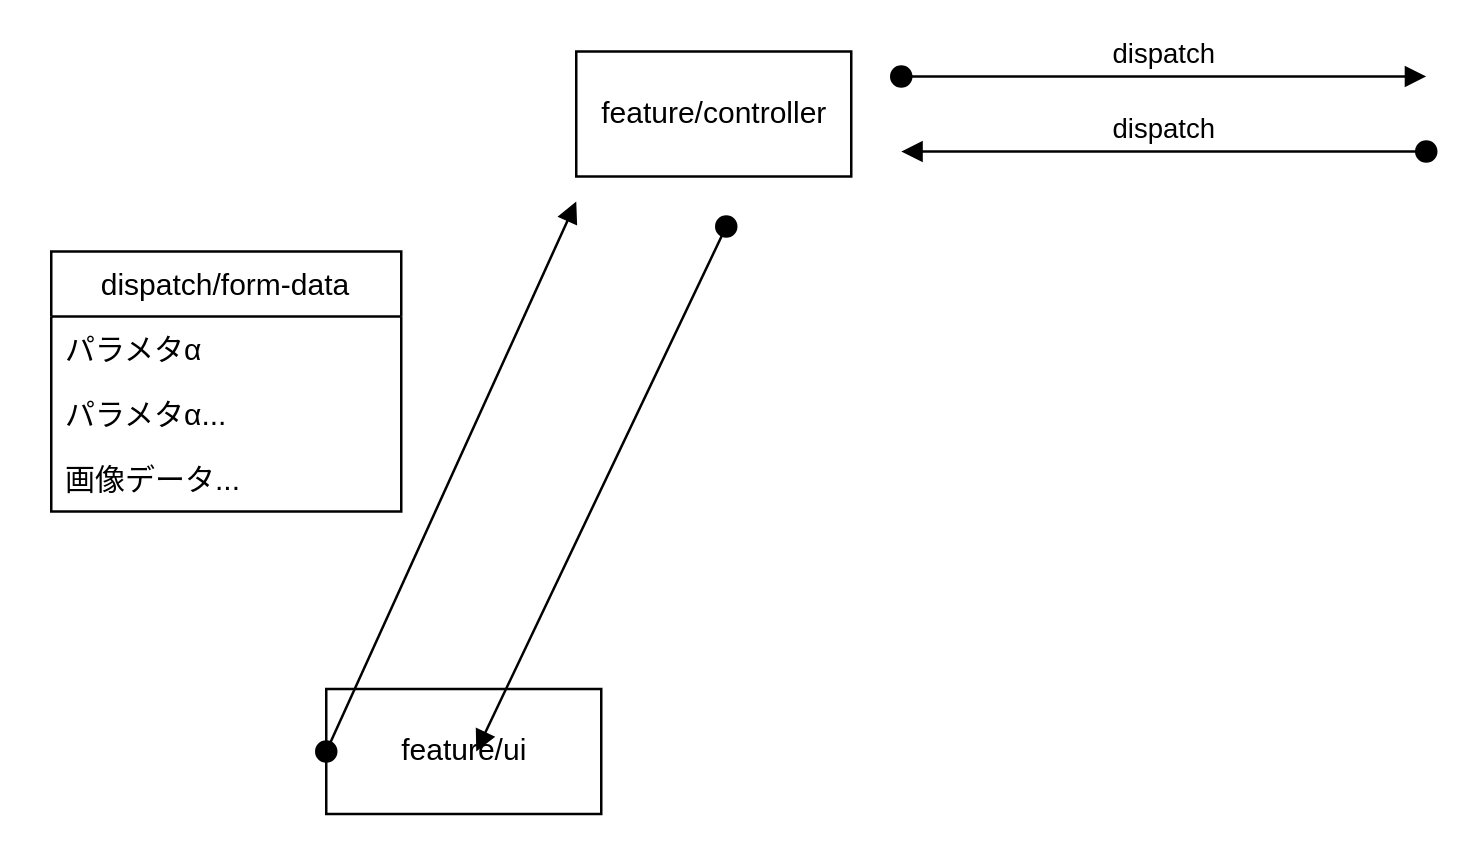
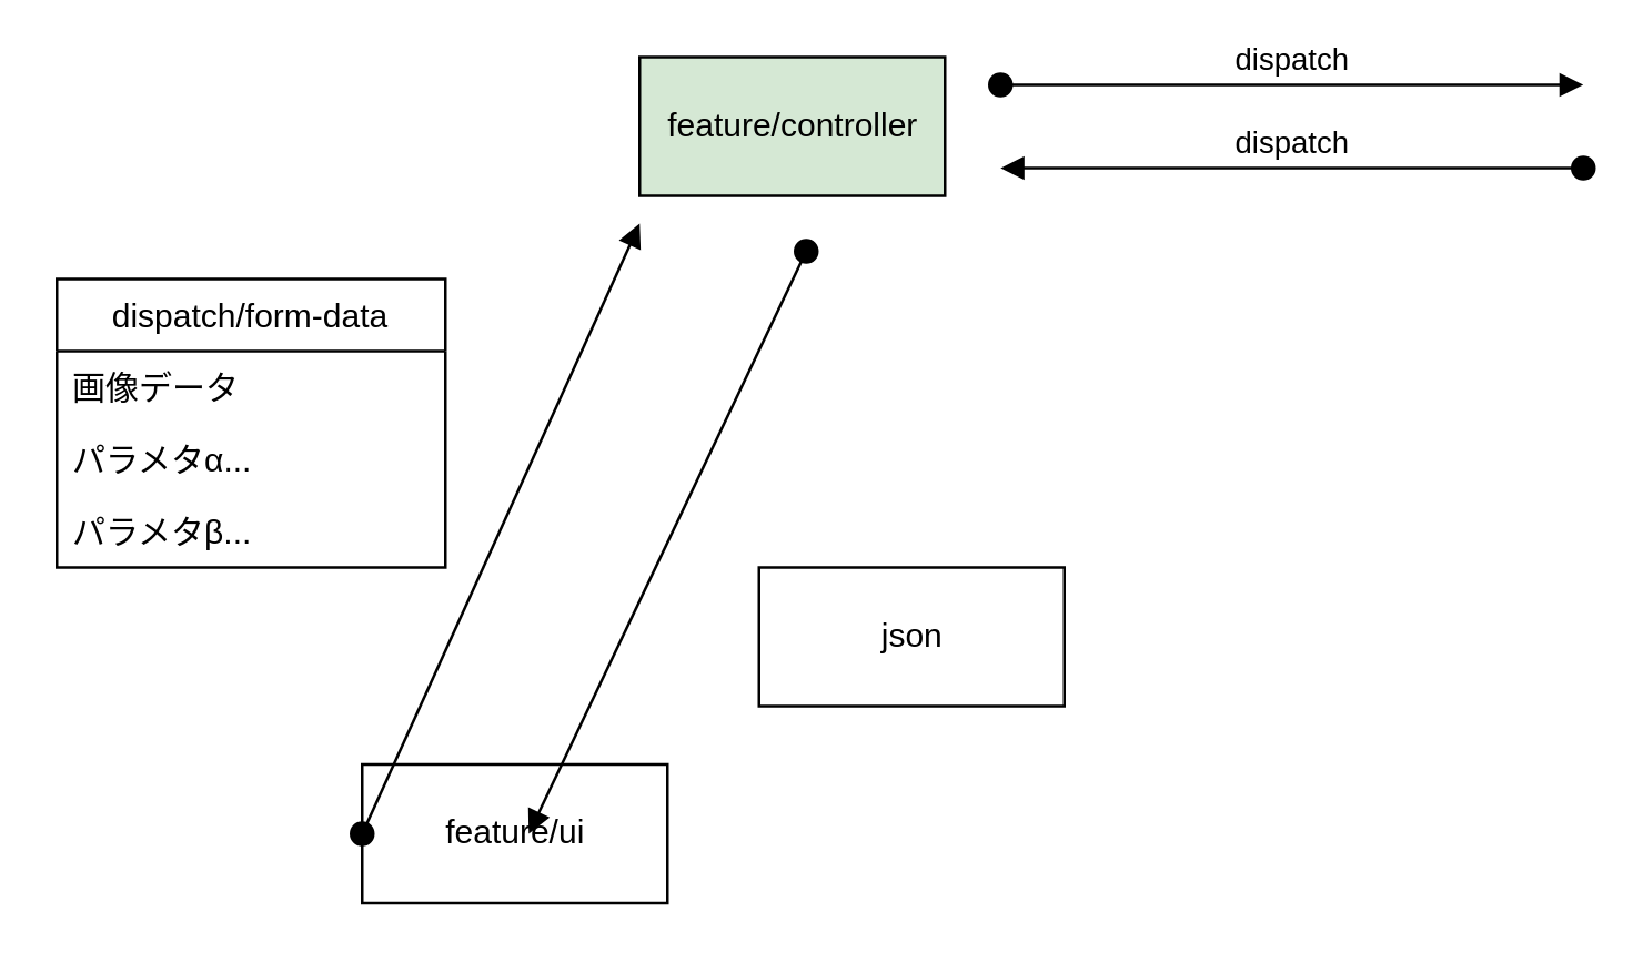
  <mxCell id="0" />
  <mxCell id="1" parent="0" />
  <mxCell id="2" value="feature/ui" style="html=1;" vertex="1" parent="1"><mxGeometry x="130" y="275" width="110" height="50" as="geometry" /></mxCell>
- <mxCell id="3" value="feature/controller" style="html=1;" vertex="1" parent="1"><mxGeometry x="230" y="20" width="110" height="50" as="geometry" /></mxCell>
+ <mxCell id="3" value="feature/controller" style="html=1;fillColor=#d5e8d4;" vertex="1" parent="1"><mxGeometry x="230" y="20" width="110" height="50" as="geometry" /></mxCell>
  <mxCell id="4" value="" style="html=1;verticalAlign=bottom;startArrow=oval;startFill=1;endArrow=block;startSize=8;" edge="1" parent="1"><mxGeometry x="0.021" y="18" width="60" relative="1" as="geometry"><mxPoint x="130" y="300" as="sourcePoint" /><mxPoint x="230" y="80" as="targetPoint" /><mxPoint as="offset" /></mxGeometry></mxCell>
  <mxCell id="5" value="" style="html=1;verticalAlign=bottom;startArrow=oval;startFill=1;endArrow=block;startSize=8;" edge="1" parent="1"><mxGeometry x="0.021" y="18" width="60" relative="1" as="geometry"><mxPoint x="290" y="90" as="sourcePoint" /><mxPoint x="190" y="300" as="targetPoint" /><mxPoint as="offset" /></mxGeometry></mxCell>
  <mxCell id="6" value="dispatch" style="html=1;verticalAlign=bottom;startArrow=oval;startFill=1;endArrow=block;startSize=8;" edge="1" parent="1"><mxGeometry width="60" relative="1" as="geometry"><mxPoint x="360" y="30" as="sourcePoint" /><mxPoint x="570" y="30" as="targetPoint" /></mxGeometry></mxCell>
  <mxCell id="7" value="dispatch" style="html=1;verticalAlign=bottom;startArrow=oval;startFill=1;endArrow=block;startSize=8;" edge="1" parent="1"><mxGeometry width="60" relative="1" as="geometry"><mxPoint x="570" y="60" as="sourcePoint" /><mxPoint x="360" y="60" as="targetPoint" /></mxGeometry></mxCell>
  <mxCell id="8" value="dispatch/form-data" style="swimlane;fontStyle=0;childLayout=stackLayout;horizontal=1;startSize=26;fillColor=none;horizontalStack=0;resizeParent=1;resizeParentMax=0;resizeLast=0;collapsible=1;marginBottom=0;" vertex="1" parent="1"><mxGeometry x="20" y="100" width="140" height="104" as="geometry" /></mxCell>
- <mxCell id="9" value="パラメタα" style="text;strokeColor=none;fillColor=none;align=left;verticalAlign=top;spacingLeft=4;spacingRight=4;overflow=hidden;rotatable=0;points=[[0,0.5],[1,0.5]];portConstraint=eastwest;" vertex="1" parent="8"><mxGeometry y="26" width="140" height="26" as="geometry" /></mxCell>
+ <mxCell id="9" value="画像データ" style="text;strokeColor=none;fillColor=none;align=left;verticalAlign=top;spacingLeft=4;spacingRight=4;overflow=hidden;rotatable=0;points=[[0,0.5],[1,0.5]];portConstraint=eastwest;" vertex="1" parent="8"><mxGeometry y="26" width="140" height="26" as="geometry" /></mxCell>
  <mxCell id="10" value="パラメタα...   " style="text;strokeColor=none;fillColor=none;align=left;verticalAlign=top;spacingLeft=4;spacingRight=4;overflow=hidden;rotatable=0;points=[[0,0.5],[1,0.5]];portConstraint=eastwest;" vertex="1" parent="8"><mxGeometry y="52" width="140" height="26" as="geometry" /></mxCell>
- <mxCell id="11" value="画像データ..." style="text;strokeColor=none;fillColor=none;align=left;verticalAlign=top;spacingLeft=4;spacingRight=4;overflow=hidden;rotatable=0;points=[[0,0.5],[1,0.5]];portConstraint=eastwest;" vertex="1" parent="8"><mxGeometry y="78" width="140" height="26" as="geometry" /></mxCell>
+ <mxCell id="11" value="パラメタβ..." style="text;strokeColor=none;fillColor=none;align=left;verticalAlign=top;spacingLeft=4;spacingRight=4;overflow=hidden;rotatable=0;points=[[0,0.5],[1,0.5]];portConstraint=eastwest;" vertex="1" parent="8"><mxGeometry y="78" width="140" height="26" as="geometry" /></mxCell>
+ <mxCell id="12" value="json" style="html=1;" vertex="1" parent="1"><mxGeometry x="273" y="204" width="110" height="50" as="geometry" /></mxCell>
